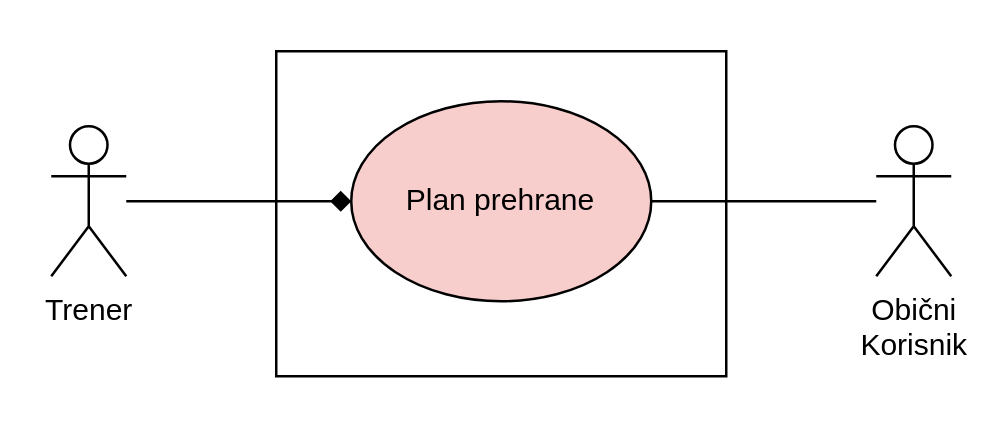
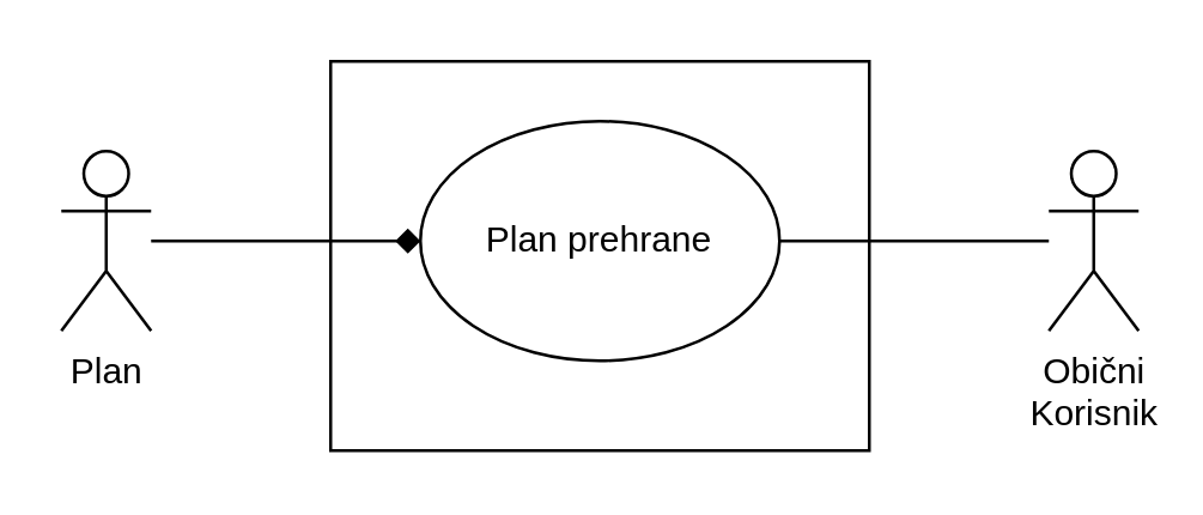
  <mxCell id="0" />
  <mxCell id="1" parent="0" />
  <mxCell id="2" value="" style="rounded=0;whiteSpace=wrap;html=1;" vertex="1" parent="1"><mxGeometry x="110" y="20" width="180" height="130" as="geometry" /></mxCell>
  <mxCell id="3" value="&amp;lt;&amp;lt;Include&amp;gt;&amp;gt;" style="rounded=0;orthogonalLoop=1;jettySize=auto;html=1;dashed=1;endArrow=none;endFill=0;startArrow=classic;startFill=1;" edge="1" parent="1"><mxGeometry relative="1" as="geometry"><mxPoint x="169.864" y="50.544" as="sourcePoint" /></mxGeometry></mxCell>
  <mxCell id="4" value="" style="edgeStyle=orthogonalEdgeStyle;rounded=0;orthogonalLoop=1;jettySize=auto;html=1;endArrow=none;endFill=0;startArrow=none;startFill=0;" edge="1" parent="1" source="5" target="8"><mxGeometry relative="1" as="geometry" /></mxCell>
  <mxCell id="5" value="Obični&lt;div&gt;Korisnik&lt;/div&gt;" style="shape=umlActor;verticalLabelPosition=bottom;verticalAlign=top;html=1;outlineConnect=0;" vertex="1" parent="1"><mxGeometry x="350" y="50" width="30" height="60" as="geometry" /></mxCell>
  <mxCell id="6" value="" style="edgeStyle=orthogonalEdgeStyle;rounded=0;orthogonalLoop=1;jettySize=auto;html=1;endArrow=diamond;endFill=1;" edge="1" parent="1" source="7" target="8"><mxGeometry relative="1" as="geometry" /></mxCell>
- <mxCell id="7" value="Trener" style="shape=umlActor;verticalLabelPosition=bottom;verticalAlign=top;html=1;outlineConnect=0;" vertex="1" parent="1"><mxGeometry x="20" y="50" width="30" height="60" as="geometry" /></mxCell>
- <mxCell id="8" value="Plan prehrane" style="ellipse;whiteSpace=wrap;html=1;fillColor=#f8cecc;" vertex="1" parent="1"><mxGeometry x="140" y="40" width="120" height="80" as="geometry" /></mxCell>
+ <mxCell id="7" value="Plan" style="shape=umlActor;verticalLabelPosition=bottom;verticalAlign=top;html=1;outlineConnect=0;" vertex="1" parent="1"><mxGeometry x="20" y="50" width="30" height="60" as="geometry" /></mxCell>
+ <mxCell id="8" value="Plan prehrane" style="ellipse;whiteSpace=wrap;html=1;" vertex="1" parent="1"><mxGeometry x="140" y="40" width="120" height="80" as="geometry" /></mxCell>
